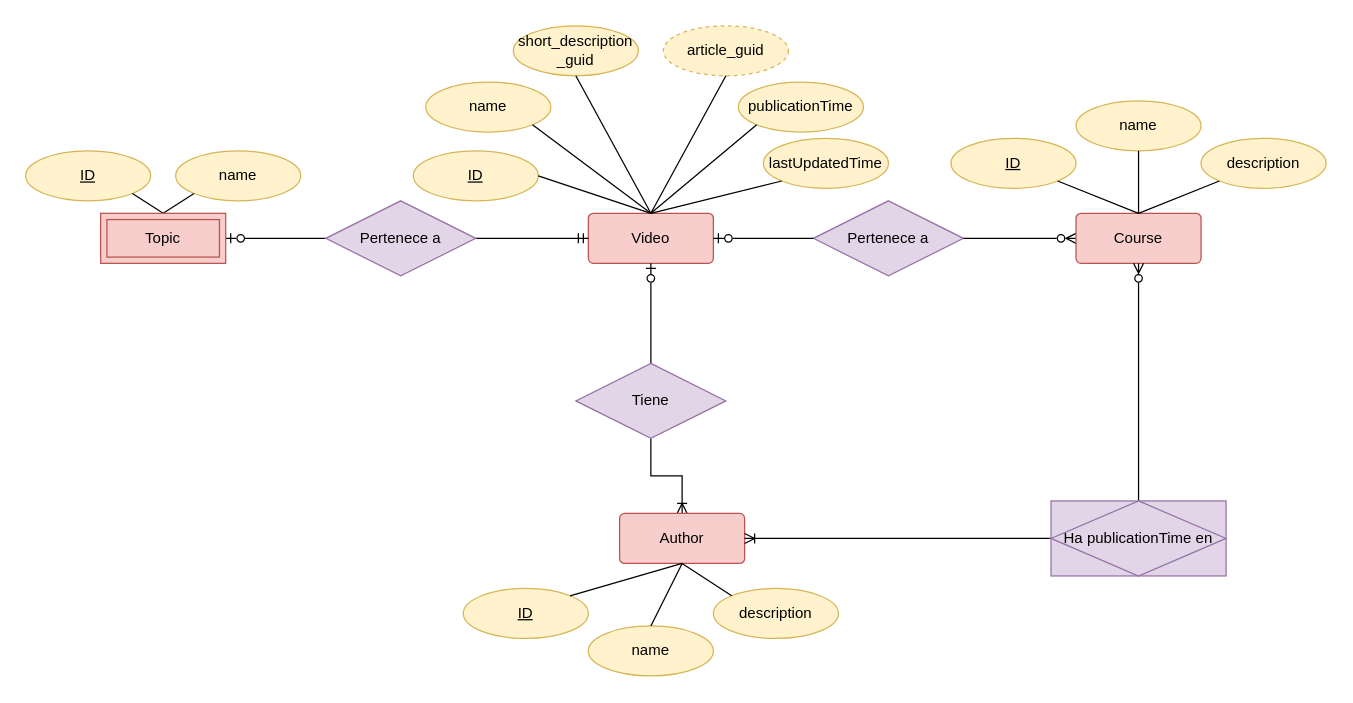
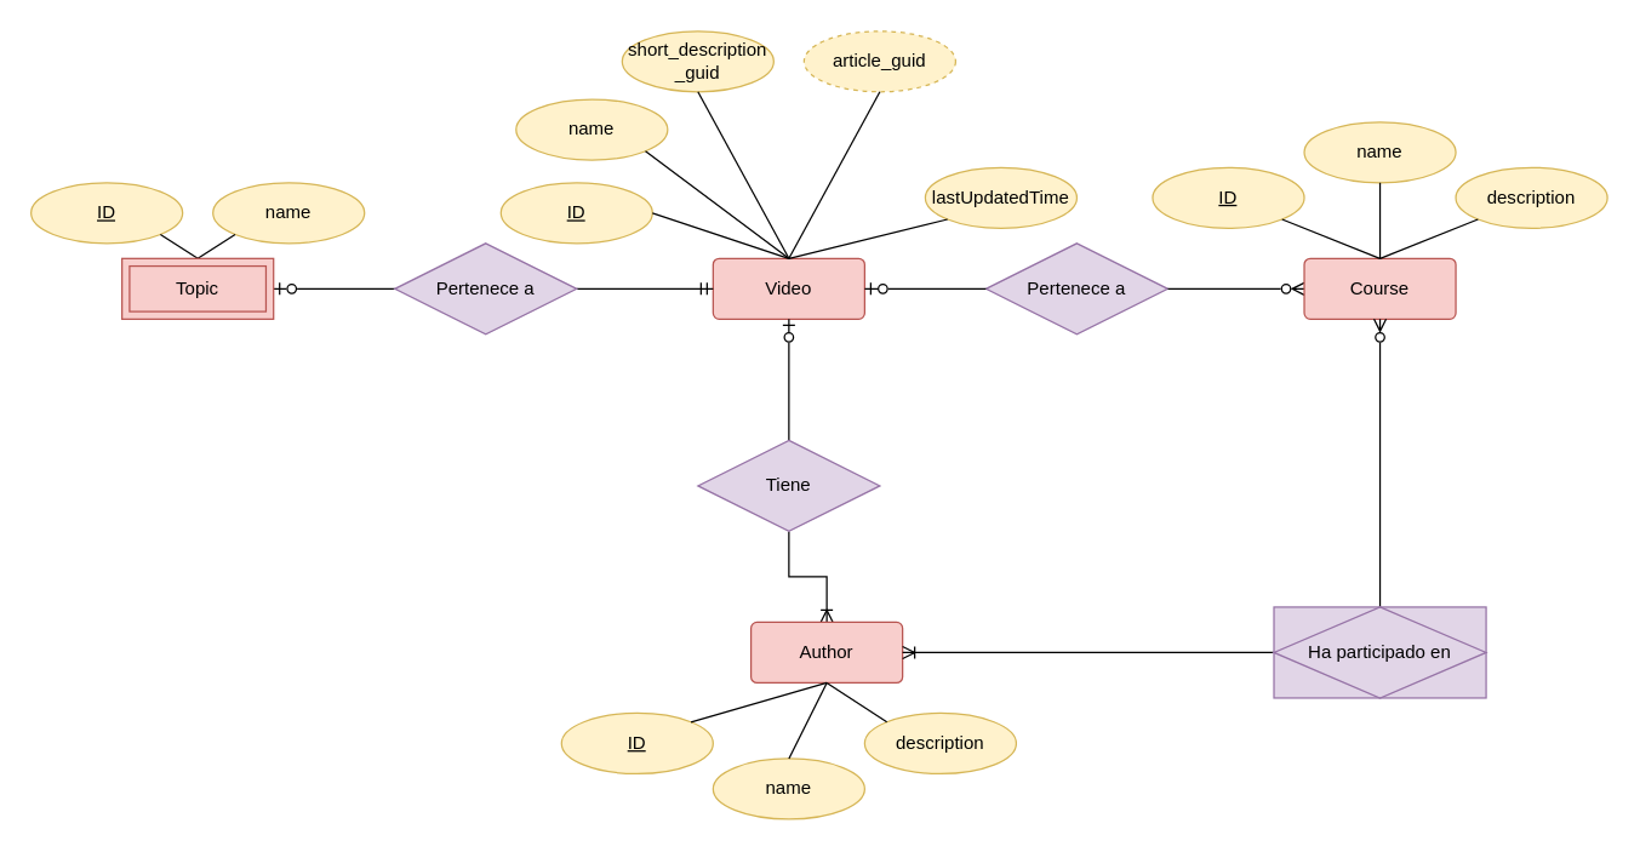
  <mxCell id="0" />
  <mxCell id="1" parent="0" />
  <mxCell id="2" value="Video" style="rounded=1;arcSize=10;whiteSpace=wrap;html=1;align=center;fillColor=#f8cecc;strokeColor=#b85450;" vertex="1" parent="1"><mxGeometry x="470" y="170" width="100" height="40" as="geometry" /></mxCell>
  <mxCell id="3" value="Pertenece a" style="shape=rhombus;perimeter=rhombusPerimeter;whiteSpace=wrap;html=1;align=center;fillColor=#e1d5e7;strokeColor=#9673a6;" vertex="1" parent="1"><mxGeometry x="650" y="160" width="120" height="60" as="geometry" /></mxCell>
  <mxCell id="4" value="" style="edgeStyle=entityRelationEdgeStyle;fontSize=12;html=1;endArrow=ERzeroToOne;rounded=0;entryX=1;entryY=0.5;entryDx=0;entryDy=0;exitX=0;exitY=0.5;exitDx=0;exitDy=0;endFill=0;" edge="1" parent="1" source="3" target="2"><mxGeometry width="100" height="100" relative="1" as="geometry"><mxPoint x="470" y="240" as="sourcePoint" /><mxPoint x="570" y="140" as="targetPoint" /></mxGeometry></mxCell>
  <mxCell id="5" value="" style="edgeStyle=entityRelationEdgeStyle;fontSize=12;html=1;endArrow=ERzeroToMany;rounded=0;exitX=1;exitY=0.5;exitDx=0;exitDy=0;entryX=0;entryY=0.5;entryDx=0;entryDy=0;endFill=0;" edge="1" parent="1" source="3" target="9"><mxGeometry width="100" height="100" relative="1" as="geometry"><mxPoint x="470" y="240" as="sourcePoint" /><mxPoint x="860" y="190" as="targetPoint" /></mxGeometry></mxCell>
  <mxCell id="6" style="edgeStyle=orthogonalEdgeStyle;rounded=0;orthogonalLoop=1;jettySize=auto;html=1;exitX=0.5;exitY=0;exitDx=0;exitDy=0;entryX=0.5;entryY=1;entryDx=0;entryDy=0;endArrow=ERzeroToOne;endFill=0;" edge="1" parent="1" source="8" target="2"><mxGeometry relative="1" as="geometry" /></mxCell>
  <mxCell id="7" value="" style="edgeStyle=orthogonalEdgeStyle;rounded=0;orthogonalLoop=1;jettySize=auto;html=1;endArrow=ERoneToMany;endFill=0;" edge="1" parent="1" source="8" target="10"><mxGeometry relative="1" as="geometry" /></mxCell>
  <mxCell id="8" value="Tiene" style="shape=rhombus;perimeter=rhombusPerimeter;whiteSpace=wrap;html=1;align=center;fillColor=#e1d5e7;strokeColor=#9673a6;" vertex="1" parent="1"><mxGeometry x="460" y="290" width="120" height="60" as="geometry" /></mxCell>
  <mxCell id="9" value="Course" style="rounded=1;arcSize=10;whiteSpace=wrap;html=1;align=center;fillColor=#f8cecc;strokeColor=#b85450;" vertex="1" parent="1"><mxGeometry x="860" y="170" width="100" height="40" as="geometry" /></mxCell>
  <mxCell id="10" value="Author" style="rounded=1;arcSize=10;whiteSpace=wrap;html=1;align=center;fillColor=#f8cecc;strokeColor=#b85450;" vertex="1" parent="1"><mxGeometry x="495" y="410" width="100" height="40" as="geometry" /></mxCell>
  <mxCell id="11" value="" style="edgeStyle=orthogonalEdgeStyle;rounded=0;orthogonalLoop=1;jettySize=auto;html=1;endArrow=ERmandOne;endFill=0;" edge="1" parent="1" source="13" target="2"><mxGeometry relative="1" as="geometry" /></mxCell>
  <mxCell id="12" value="" style="edgeStyle=orthogonalEdgeStyle;rounded=0;orthogonalLoop=1;jettySize=auto;html=1;endArrow=ERzeroToOne;endFill=0;" edge="1" parent="1" source="13"><mxGeometry relative="1" as="geometry"><mxPoint x="180" y="190" as="targetPoint" /></mxGeometry></mxCell>
  <mxCell id="13" value="Pertenece a" style="shape=rhombus;perimeter=rhombusPerimeter;whiteSpace=wrap;html=1;align=center;fillColor=#e1d5e7;strokeColor=#9673a6;" vertex="1" parent="1"><mxGeometry x="260" y="160" width="120" height="60" as="geometry" /></mxCell>
  <mxCell id="14" style="edgeStyle=orthogonalEdgeStyle;rounded=0;orthogonalLoop=1;jettySize=auto;html=1;endArrow=ERzeroToMany;endFill=0;startArrow=none;startFill=0;" edge="1" parent="1" source="16" target="9"><mxGeometry relative="1" as="geometry" /></mxCell>
  <mxCell id="15" style="edgeStyle=orthogonalEdgeStyle;rounded=0;orthogonalLoop=1;jettySize=auto;html=1;exitX=0;exitY=0.5;exitDx=0;exitDy=0;entryX=1;entryY=0.5;entryDx=0;entryDy=0;endArrow=ERoneToMany;endFill=0;startArrow=none;startFill=0;" edge="1" parent="1" source="16" target="10"><mxGeometry relative="1" as="geometry" /></mxCell>
- <mxCell id="16" value="Ha publicationTime en" style="shape=associativeEntity;whiteSpace=wrap;html=1;align=center;fillColor=#e1d5e7;strokeColor=#9673a6;" vertex="1" parent="1"><mxGeometry x="840" y="400" width="140" height="60" as="geometry" /></mxCell>
+ <mxCell id="16" value="Ha participado en" style="shape=associativeEntity;whiteSpace=wrap;html=1;align=center;fillColor=#e1d5e7;strokeColor=#9673a6;" vertex="1" parent="1"><mxGeometry x="840" y="400" width="140" height="60" as="geometry" /></mxCell>
  <mxCell id="17" value="ID" style="ellipse;whiteSpace=wrap;html=1;align=center;fontStyle=4;fillColor=#fff2cc;strokeColor=#d6b656;" vertex="1" parent="1"><mxGeometry x="20" y="120" width="100" height="40" as="geometry" /></mxCell>
  <mxCell id="18" value="name" style="ellipse;whiteSpace=wrap;html=1;align=center;fillColor=#fff2cc;strokeColor=#d6b656;" vertex="1" parent="1"><mxGeometry x="340" y="65" width="100" height="40" as="geometry" /></mxCell>
  <mxCell id="19" value="&lt;div&gt;short_description&lt;/div&gt;&lt;div&gt;_guid&lt;/div&gt;" style="ellipse;whiteSpace=wrap;html=1;align=center;fillColor=#fff2cc;strokeColor=#d6b656;" vertex="1" parent="1"><mxGeometry x="410" y="20" width="100" height="40" as="geometry" /></mxCell>
  <mxCell id="20" value="article_guid" style="ellipse;whiteSpace=wrap;html=1;align=center;fillColor=#fff2cc;strokeColor=#d6b656;dashed=1;" vertex="1" parent="1"><mxGeometry x="530" y="20" width="100" height="40" as="geometry" /></mxCell>
- <mxCell id="21" value="publicationTime" style="ellipse;whiteSpace=wrap;html=1;align=center;fillColor=#fff2cc;strokeColor=#d6b656;" vertex="1" parent="1"><mxGeometry x="590" y="65" width="100" height="40" as="geometry" /></mxCell>
  <mxCell id="22" value="lastUpdatedTime" style="ellipse;whiteSpace=wrap;html=1;align=center;fillColor=#fff2cc;strokeColor=#d6b656;" vertex="1" parent="1"><mxGeometry x="610" y="110" width="100" height="40" as="geometry" /></mxCell>
  <mxCell id="23" value="" style="endArrow=none;html=1;rounded=0;exitX=1;exitY=1;exitDx=0;exitDy=0;entryX=0.5;entryY=0;entryDx=0;entryDy=0;" edge="1" parent="1" source="18" target="2"><mxGeometry relative="1" as="geometry"><mxPoint x="450" y="340" as="sourcePoint" /><mxPoint x="610" y="340" as="targetPoint" /></mxGeometry></mxCell>
  <mxCell id="24" value="" style="endArrow=none;html=1;rounded=0;exitX=0.5;exitY=1;exitDx=0;exitDy=0;entryX=0.5;entryY=0;entryDx=0;entryDy=0;" edge="1" parent="1" source="19" target="2"><mxGeometry relative="1" as="geometry"><mxPoint x="450" y="340" as="sourcePoint" /><mxPoint x="610" y="340" as="targetPoint" /></mxGeometry></mxCell>
  <mxCell id="25" value="" style="endArrow=none;html=1;rounded=0;exitX=0.5;exitY=1;exitDx=0;exitDy=0;entryX=0.5;entryY=0;entryDx=0;entryDy=0;" edge="1" parent="1" source="20" target="2"><mxGeometry relative="1" as="geometry"><mxPoint x="500" y="129.5" as="sourcePoint" /><mxPoint x="660" y="129.5" as="targetPoint" /></mxGeometry></mxCell>
- <mxCell id="26" value="" style="endArrow=none;html=1;rounded=0;exitX=0;exitY=1;exitDx=0;exitDy=0;entryX=0.5;entryY=0;entryDx=0;entryDy=0;" edge="1" parent="1" source="21" target="2"><mxGeometry relative="1" as="geometry"><mxPoint x="450" y="340" as="sourcePoint" /><mxPoint x="610" y="340" as="targetPoint" /></mxGeometry></mxCell>
  <mxCell id="27" value="" style="endArrow=none;html=1;rounded=0;entryX=0;entryY=1;entryDx=0;entryDy=0;exitX=0.5;exitY=0;exitDx=0;exitDy=0;" edge="1" parent="1" source="2" target="22"><mxGeometry relative="1" as="geometry"><mxPoint x="450" y="340" as="sourcePoint" /><mxPoint x="610" y="340" as="targetPoint" /></mxGeometry></mxCell>
  <mxCell id="28" value="ID" style="ellipse;whiteSpace=wrap;html=1;align=center;fontStyle=4;fillColor=#fff2cc;strokeColor=#d6b656;" vertex="1" parent="1"><mxGeometry x="330" y="120" width="100" height="40" as="geometry" /></mxCell>
  <mxCell id="29" value="" style="endArrow=none;html=1;rounded=0;exitX=1;exitY=0.5;exitDx=0;exitDy=0;entryX=0.5;entryY=0;entryDx=0;entryDy=0;" edge="1" parent="1" source="28" target="2"><mxGeometry relative="1" as="geometry"><mxPoint x="450" y="340" as="sourcePoint" /><mxPoint x="610" y="340" as="targetPoint" /></mxGeometry></mxCell>
  <mxCell id="30" value="name" style="ellipse;whiteSpace=wrap;html=1;align=center;fillColor=#fff2cc;strokeColor=#d6b656;" vertex="1" parent="1"><mxGeometry x="470" y="500" width="100" height="40" as="geometry" /></mxCell>
  <mxCell id="31" value="description" style="ellipse;whiteSpace=wrap;html=1;align=center;fillColor=#fff2cc;strokeColor=#d6b656;" vertex="1" parent="1"><mxGeometry x="570" y="470" width="100" height="40" as="geometry" /></mxCell>
  <mxCell id="32" value="ID" style="ellipse;whiteSpace=wrap;html=1;align=center;fontStyle=4;fillColor=#fff2cc;strokeColor=#d6b656;" vertex="1" parent="1"><mxGeometry x="370" y="470" width="100" height="40" as="geometry" /></mxCell>
  <mxCell id="33" value="" style="endArrow=none;html=1;rounded=0;exitX=1;exitY=0;exitDx=0;exitDy=0;entryX=0.5;entryY=1;entryDx=0;entryDy=0;" edge="1" parent="1" source="32" target="10"><mxGeometry relative="1" as="geometry"><mxPoint x="450" y="340" as="sourcePoint" /><mxPoint x="610" y="340" as="targetPoint" /></mxGeometry></mxCell>
  <mxCell id="34" value="" style="endArrow=none;html=1;rounded=0;exitX=0.5;exitY=0;exitDx=0;exitDy=0;entryX=0.5;entryY=1;entryDx=0;entryDy=0;" edge="1" parent="1" source="30" target="10"><mxGeometry relative="1" as="geometry"><mxPoint x="450" y="340" as="sourcePoint" /><mxPoint x="610" y="340" as="targetPoint" /></mxGeometry></mxCell>
  <mxCell id="35" value="" style="endArrow=none;html=1;rounded=0;entryX=0;entryY=0;entryDx=0;entryDy=0;exitX=0.5;exitY=1;exitDx=0;exitDy=0;" edge="1" parent="1" source="10" target="31"><mxGeometry relative="1" as="geometry"><mxPoint x="450" y="340" as="sourcePoint" /><mxPoint x="610" y="340" as="targetPoint" /></mxGeometry></mxCell>
  <mxCell id="36" value="name" style="ellipse;whiteSpace=wrap;html=1;align=center;fillColor=#fff2cc;strokeColor=#d6b656;" vertex="1" parent="1"><mxGeometry x="860" y="80" width="100" height="40" as="geometry" /></mxCell>
  <mxCell id="37" value="description" style="ellipse;whiteSpace=wrap;html=1;align=center;fillColor=#fff2cc;strokeColor=#d6b656;" vertex="1" parent="1"><mxGeometry x="960" y="110" width="100" height="40" as="geometry" /></mxCell>
  <mxCell id="38" value="ID" style="ellipse;whiteSpace=wrap;html=1;align=center;fontStyle=4;fillColor=#fff2cc;strokeColor=#d6b656;" vertex="1" parent="1"><mxGeometry x="760" y="110" width="100" height="40" as="geometry" /></mxCell>
  <mxCell id="39" value="" style="endArrow=none;html=1;rounded=0;entryX=1;entryY=1;entryDx=0;entryDy=0;exitX=0.5;exitY=0;exitDx=0;exitDy=0;" edge="1" parent="1" source="9" target="38"><mxGeometry relative="1" as="geometry"><mxPoint x="450" y="340" as="sourcePoint" /><mxPoint x="610" y="340" as="targetPoint" /></mxGeometry></mxCell>
  <mxCell id="40" value="" style="endArrow=none;html=1;rounded=0;exitX=0.5;exitY=1;exitDx=0;exitDy=0;entryX=0.5;entryY=0;entryDx=0;entryDy=0;" edge="1" parent="1" source="36" target="9"><mxGeometry relative="1" as="geometry"><mxPoint x="450" y="340" as="sourcePoint" /><mxPoint x="610" y="340" as="targetPoint" /></mxGeometry></mxCell>
  <mxCell id="41" value="" style="endArrow=none;html=1;rounded=0;entryX=0;entryY=1;entryDx=0;entryDy=0;exitX=0.5;exitY=0;exitDx=0;exitDy=0;" edge="1" parent="1" source="9" target="37"><mxGeometry relative="1" as="geometry"><mxPoint x="450" y="340" as="sourcePoint" /><mxPoint x="610" y="340" as="targetPoint" /></mxGeometry></mxCell>
  <mxCell id="42" value="" style="endArrow=none;html=1;rounded=0;exitX=1;exitY=1;exitDx=0;exitDy=0;entryX=0.5;entryY=0;entryDx=0;entryDy=0;" edge="1" parent="1" source="17"><mxGeometry relative="1" as="geometry"><mxPoint x="450" y="340" as="sourcePoint" /><mxPoint x="130" y="170" as="targetPoint" /></mxGeometry></mxCell>
  <mxCell id="43" value="name" style="ellipse;whiteSpace=wrap;html=1;align=center;fillColor=#fff2cc;strokeColor=#d6b656;" vertex="1" parent="1"><mxGeometry x="140" y="120" width="100" height="40" as="geometry" /></mxCell>
  <mxCell id="44" value="" style="endArrow=none;html=1;rounded=0;exitX=0;exitY=1;exitDx=0;exitDy=0;entryX=0.5;entryY=0;entryDx=0;entryDy=0;" edge="1" parent="1" source="43"><mxGeometry relative="1" as="geometry"><mxPoint x="450" y="340" as="sourcePoint" /><mxPoint x="130" y="170" as="targetPoint" /></mxGeometry></mxCell>
  <mxCell id="45" value="Topic" style="shape=ext;margin=3;double=1;whiteSpace=wrap;html=1;align=center;fillColor=#f8cecc;strokeColor=#b85450;" vertex="1" parent="1"><mxGeometry x="80" y="170" width="100" height="40" as="geometry" /></mxCell>
